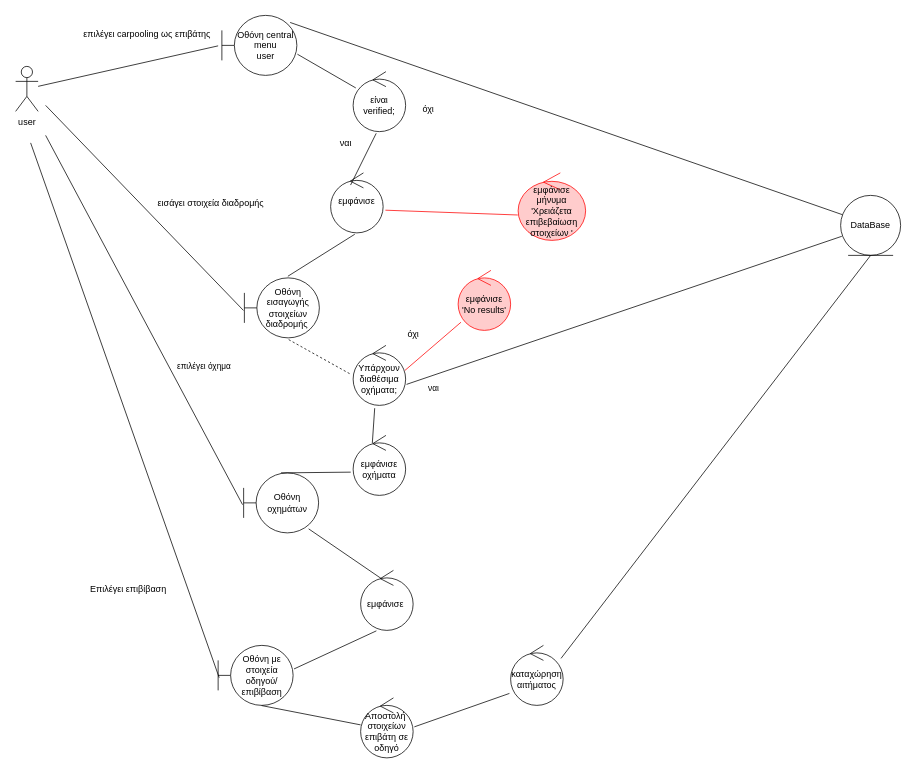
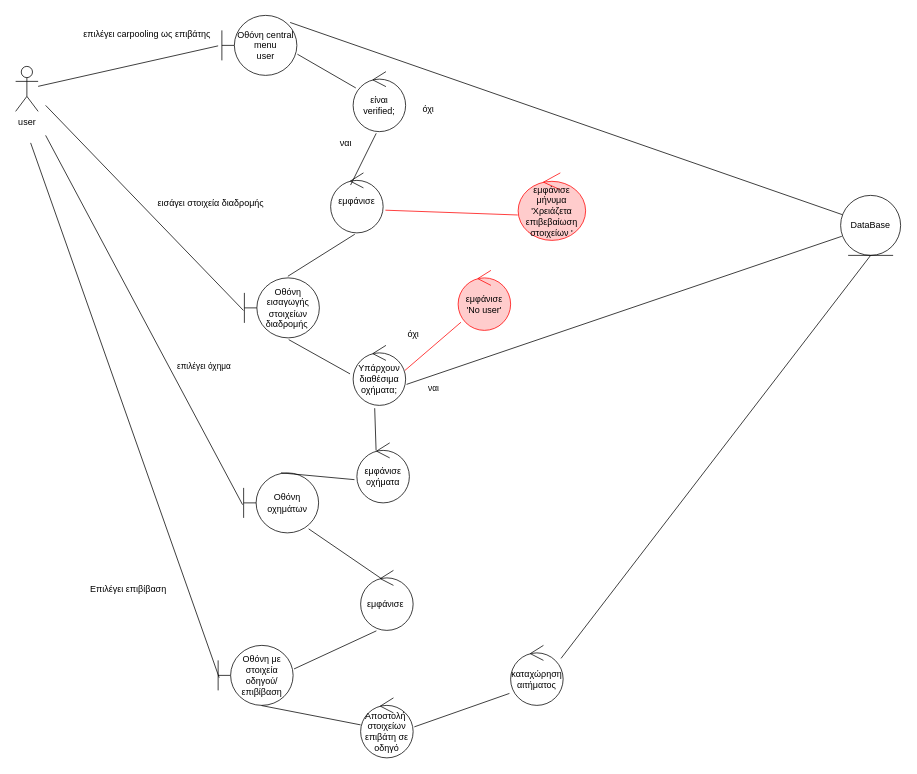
  <mxCell id="0" />
  <mxCell id="1" parent="0" />
  <mxCell id="2" value="user&lt;div&gt;&lt;br&gt;&lt;/div&gt;" style="shape=umlActor;verticalLabelPosition=bottom;verticalAlign=top;html=1;outlineConnect=0;" parent="1" vertex="1"><mxGeometry x="20" y="88" width="30" height="60" as="geometry" /></mxCell>
  <mxCell id="3" value="Οθόνη central menu&lt;div&gt;user&lt;/div&gt;" style="shape=umlBoundary;whiteSpace=wrap;html=1;" parent="1" vertex="1"><mxGeometry x="295" y="20" width="100" height="80" as="geometry" /></mxCell>
  <mxCell id="4" value="είναι verified;" style="ellipse;shape=umlControl;whiteSpace=wrap;html=1;" parent="1" vertex="1"><mxGeometry x="470" y="95" width="70" height="80" as="geometry" /></mxCell>
  <mxCell id="5" value="DataBase" style="ellipse;shape=umlEntity;whiteSpace=wrap;html=1;" parent="1" vertex="1"><mxGeometry x="1120" y="260" width="80" height="80" as="geometry" /></mxCell>
  <mxCell id="6" value="εμφάνισε&lt;div&gt;&lt;br&gt;&lt;/div&gt;" style="ellipse;shape=umlControl;whiteSpace=wrap;html=1;" parent="1" vertex="1"><mxGeometry x="440" y="230" width="70" height="80" as="geometry" /></mxCell>
  <mxCell id="7" value="Οθόνη εισαγωγής στοιχείων διαδρομής&amp;nbsp;" style="shape=umlBoundary;whiteSpace=wrap;html=1;" parent="1" vertex="1"><mxGeometry x="325" y="370" width="100" height="80" as="geometry" /></mxCell>
  <mxCell id="8" value="επιλέγει carpooling ως επιβάτης" style="text;html=1;align=center;verticalAlign=middle;resizable=0;points=[];autosize=1;strokeColor=none;fillColor=none;" parent="1" vertex="1"><mxGeometry x="100" y="30" width="190" height="30" as="geometry" /></mxCell>
  <mxCell id="9" value="εισάγει στοιχεία διαδρομής" style="text;html=1;align=center;verticalAlign=middle;resizable=0;points=[];autosize=1;strokeColor=none;fillColor=none;" parent="1" vertex="1"><mxGeometry x="200" y="255" width="160" height="30" as="geometry" /></mxCell>
- <mxCell id="10" value="εμφάνισε&lt;div&gt;οχήματα&lt;/div&gt;" style="ellipse;shape=umlControl;whiteSpace=wrap;html=1;" parent="1" vertex="1"><mxGeometry x="470" y="580" width="70" height="80" as="geometry" /></mxCell>
+ <mxCell id="10" value="εμφάνισε&lt;div&gt;οχήματα&lt;/div&gt;" style="ellipse;shape=umlControl;whiteSpace=wrap;html=1;" parent="1" vertex="1"><mxGeometry x="475" y="590" width="70" height="80" as="geometry" /></mxCell>
  <mxCell id="11" value="Οθόνη οχημάτων" style="shape=umlBoundary;whiteSpace=wrap;html=1;" parent="1" vertex="1"><mxGeometry x="324" y="630" width="100" height="80" as="geometry" /></mxCell>
  <mxCell id="12" value="εμφάνισε&amp;nbsp;" style="ellipse;shape=umlControl;whiteSpace=wrap;html=1;" parent="1" vertex="1"><mxGeometry x="480" y="760" width="70" height="80" as="geometry" /></mxCell>
  <mxCell id="13" value="Οθόνη με στοιχεία οδηγού/ επιβίβαση" style="shape=umlBoundary;whiteSpace=wrap;html=1;" parent="1" vertex="1"><mxGeometry x="290" y="860" width="100" height="80" as="geometry" /></mxCell>
  <mxCell id="14" value="Επιλέγει επιβίβαση" style="text;html=1;align=center;verticalAlign=middle;resizable=0;points=[];autosize=1;strokeColor=none;fillColor=none;" parent="1" vertex="1"><mxGeometry x="110" y="770" width="120" height="30" as="geometry" /></mxCell>
  <mxCell id="15" value="Αποστολή&amp;nbsp; στοιχείων επιβάτη σε οδηγό" style="ellipse;shape=umlControl;whiteSpace=wrap;html=1;" parent="1" vertex="1"><mxGeometry x="480" y="930" width="70" height="80" as="geometry" /></mxCell>
  <mxCell id="16" value="καταχώρηση&lt;div&gt;αιτήματος&lt;/div&gt;" style="ellipse;shape=umlControl;whiteSpace=wrap;html=1;" parent="1" vertex="1"><mxGeometry x="680" y="860" width="70" height="80" as="geometry" /></mxCell>
  <mxCell id="17" value="όχι" style="text;html=1;align=center;verticalAlign=middle;resizable=0;points=[];autosize=1;strokeColor=none;fillColor=none;" parent="1" vertex="1"><mxGeometry x="550" y="130" width="40" height="30" as="geometry" /></mxCell>
  <mxCell id="18" value="Υπάρχουν διαθέσιμα οχήματα;" style="ellipse;shape=umlControl;whiteSpace=wrap;html=1;" parent="1" vertex="1"><mxGeometry x="470" y="460" width="70" height="80" as="geometry" /></mxCell>
  <mxCell id="19" value="όχι" style="text;html=1;align=center;verticalAlign=middle;resizable=0;points=[];autosize=1;strokeColor=none;fillColor=none;" parent="1" vertex="1"><mxGeometry x="530" y="430" width="40" height="30" as="geometry" /></mxCell>
- <mxCell id="20" value="εμφάνισε&lt;div&gt;'No results'&lt;/div&gt;" style="ellipse;shape=umlControl;whiteSpace=wrap;html=1;strokeColor=#FF0000;fillColor=#FFCCCC;" parent="1" vertex="1"><mxGeometry x="610" y="360" width="70" height="80" as="geometry" /></mxCell>
+ <mxCell id="20" value="εμφάνισε&lt;div&gt;'No user'&lt;/div&gt;" style="ellipse;shape=umlControl;whiteSpace=wrap;html=1;strokeColor=#FF0000;fillColor=#FFCCCC;" parent="1" vertex="1"><mxGeometry x="610" y="360" width="70" height="80" as="geometry" /></mxCell>
  <mxCell id="21" value="" style="endArrow=none;html=1;rounded=0;entryX=-0.05;entryY=0.508;entryDx=0;entryDy=0;entryPerimeter=0;" parent="1" source="2" target="3" edge="1"><mxGeometry width="50" height="50" relative="1" as="geometry"><mxPoint x="130" y="110" as="sourcePoint" /><mxPoint x="240" y="70" as="targetPoint" /></mxGeometry></mxCell>
  <mxCell id="22" value="" style="endArrow=none;html=1;rounded=0;exitX=1.007;exitY=0.647;exitDx=0;exitDy=0;exitPerimeter=0;entryX=0.051;entryY=0.272;entryDx=0;entryDy=0;entryPerimeter=0;" parent="1" source="3" target="4" edge="1"><mxGeometry width="50" height="50" relative="1" as="geometry"><mxPoint x="540" y="280" as="sourcePoint" /><mxPoint x="590" y="230" as="targetPoint" /></mxGeometry></mxCell>
  <mxCell id="23" value="" style="endArrow=none;html=1;rounded=0;exitX=0.91;exitY=0.118;exitDx=0;exitDy=0;exitPerimeter=0;entryX=0.03;entryY=0.322;entryDx=0;entryDy=0;entryPerimeter=0;" parent="1" source="3" target="5" edge="1"><mxGeometry width="50" height="50" relative="1" as="geometry"><mxPoint x="570" y="150" as="sourcePoint" /><mxPoint x="620" y="100" as="targetPoint" /></mxGeometry></mxCell>
  <mxCell id="24" value="" style="endArrow=none;html=1;rounded=0;exitX=-0.005;exitY=0.624;exitDx=0;exitDy=0;entryX=1.044;entryY=0.622;entryDx=0;entryDy=0;entryPerimeter=0;strokeColor=#FF0000;exitPerimeter=0;" parent="1" source="43" target="6" edge="1"><mxGeometry width="50" height="50" relative="1" as="geometry"><mxPoint x="640" y="253" as="sourcePoint" /><mxPoint x="620" y="100" as="targetPoint" /></mxGeometry></mxCell>
  <mxCell id="25" value="" style="endArrow=none;html=1;rounded=0;exitX=0.986;exitY=0.418;exitDx=0;exitDy=0;exitPerimeter=0;strokeColor=#FF0000;entryX=0.055;entryY=0.864;entryDx=0;entryDy=0;entryPerimeter=0;" parent="1" source="18" target="20" edge="1"><mxGeometry width="50" height="50" relative="1" as="geometry"><mxPoint x="570" y="490" as="sourcePoint" /><mxPoint x="795" y="610" as="targetPoint" /></mxGeometry></mxCell>
  <mxCell id="26" value="" style="endArrow=none;html=1;rounded=0;entryX=0.44;entryY=1.028;entryDx=0;entryDy=0;entryPerimeter=0;exitX=0.38;exitY=0.203;exitDx=0;exitDy=0;exitPerimeter=0;" parent="1" source="6" target="4" edge="1"><mxGeometry width="50" height="50" relative="1" as="geometry"><mxPoint x="570" y="330" as="sourcePoint" /><mxPoint x="620" y="280" as="targetPoint" /><Array as="points" /></mxGeometry></mxCell>
  <mxCell id="27" value="" style="endArrow=none;html=1;rounded=0;exitX=0.46;exitY=1.023;exitDx=0;exitDy=0;exitPerimeter=0;entryX=0.58;entryY=-0.027;entryDx=0;entryDy=0;entryPerimeter=0;" parent="1" source="6" target="7" edge="1"><mxGeometry width="50" height="50" relative="1" as="geometry"><mxPoint x="570" y="330" as="sourcePoint" /><mxPoint x="620" y="280" as="targetPoint" /></mxGeometry></mxCell>
  <mxCell id="28" value="" style="endArrow=none;html=1;rounded=0;entryX=-0.012;entryY=0.543;entryDx=0;entryDy=0;entryPerimeter=0;" parent="1" target="7" edge="1"><mxGeometry width="50" height="50" relative="1" as="geometry"><mxPoint x="60" y="140" as="sourcePoint" /><mxPoint x="620" y="280" as="targetPoint" /></mxGeometry></mxCell>
- <mxCell id="29" value="" style="endArrow=none;html=1;rounded=0;exitX=0.591;exitY=1.029;exitDx=0;exitDy=0;exitPerimeter=0;entryX=-0.059;entryY=0.475;entryDx=0;entryDy=0;entryPerimeter=0;dashed=1;" parent="1" source="7" target="18" edge="1"><mxGeometry width="50" height="50" relative="1" as="geometry"><mxPoint x="590" y="520" as="sourcePoint" /><mxPoint x="640" y="470" as="targetPoint" /></mxGeometry></mxCell>
+ <mxCell id="29" value="" style="endArrow=none;html=1;rounded=0;exitX=0.591;exitY=1.029;exitDx=0;exitDy=0;exitPerimeter=0;entryX=-0.059;entryY=0.475;entryDx=0;entryDy=0;entryPerimeter=0;" parent="1" source="7" target="18" edge="1"><mxGeometry width="50" height="50" relative="1" as="geometry"><mxPoint x="590" y="520" as="sourcePoint" /><mxPoint x="640" y="470" as="targetPoint" /></mxGeometry></mxCell>
  <mxCell id="30" value="" style="endArrow=none;html=1;rounded=0;exitX=0.411;exitY=1.047;exitDx=0;exitDy=0;exitPerimeter=0;entryX=0.366;entryY=0.127;entryDx=0;entryDy=0;entryPerimeter=0;" parent="1" source="18" target="10" edge="1"><mxGeometry width="50" height="50" relative="1" as="geometry"><mxPoint x="590" y="620" as="sourcePoint" /><mxPoint x="640" y="570" as="targetPoint" /></mxGeometry></mxCell>
  <mxCell id="31" value="" style="endArrow=none;html=1;rounded=0;exitX=-0.046;exitY=0.613;exitDx=0;exitDy=0;exitPerimeter=0;entryX=0.498;entryY=0;entryDx=0;entryDy=0;entryPerimeter=0;" parent="1" source="10" target="11" edge="1"><mxGeometry width="50" height="50" relative="1" as="geometry"><mxPoint x="590" y="800" as="sourcePoint" /><mxPoint x="640" y="750" as="targetPoint" /></mxGeometry></mxCell>
  <mxCell id="32" value="" style="endArrow=none;html=1;rounded=0;entryX=-0.014;entryY=0.53;entryDx=0;entryDy=0;entryPerimeter=0;" parent="1" target="11" edge="1"><mxGeometry width="50" height="50" relative="1" as="geometry"><mxPoint x="60" y="180" as="sourcePoint" /><mxPoint x="640" y="520" as="targetPoint" /></mxGeometry></mxCell>
  <mxCell id="33" value="επιλέγει όχημα" style="edgeLabel;html=1;align=center;verticalAlign=middle;resizable=0;points=[];" parent="32" vertex="1" connectable="0"><mxGeometry x="0.307" y="19" relative="1" as="geometry"><mxPoint x="22" y="-6" as="offset" /></mxGeometry></mxCell>
  <mxCell id="34" value="" style="endArrow=none;html=1;rounded=0;exitX=0.867;exitY=0.933;exitDx=0;exitDy=0;exitPerimeter=0;entryX=0.403;entryY=0.142;entryDx=0;entryDy=0;entryPerimeter=0;" parent="1" source="11" target="12" edge="1"><mxGeometry width="50" height="50" relative="1" as="geometry"><mxPoint x="590" y="890" as="sourcePoint" /><mxPoint x="640" y="840" as="targetPoint" /></mxGeometry></mxCell>
  <mxCell id="35" value="" style="endArrow=none;html=1;rounded=0;exitX=0.014;exitY=0.538;exitDx=0;exitDy=0;exitPerimeter=0;" parent="1" source="13" edge="1"><mxGeometry width="50" height="50" relative="1" as="geometry"><mxPoint x="385" y="1015.76" as="sourcePoint" /><mxPoint x="40" y="190" as="targetPoint" /><Array as="points" /></mxGeometry></mxCell>
  <mxCell id="36" value="" style="endArrow=none;html=1;rounded=0;exitX=1.012;exitY=0.393;exitDx=0;exitDy=0;exitPerimeter=0;entryX=0.3;entryY=1.008;entryDx=0;entryDy=0;entryPerimeter=0;" parent="1" source="13" target="12" edge="1"><mxGeometry width="50" height="50" relative="1" as="geometry"><mxPoint x="480" y="910" as="sourcePoint" /><mxPoint x="540" y="970" as="targetPoint" /></mxGeometry></mxCell>
  <mxCell id="37" value="" style="endArrow=none;html=1;rounded=0;exitX=0.578;exitY=1.003;exitDx=0;exitDy=0;exitPerimeter=0;entryX=0;entryY=0.45;entryDx=0;entryDy=0;entryPerimeter=0;" parent="1" source="13" target="15" edge="1"><mxGeometry width="50" height="50" relative="1" as="geometry"><mxPoint x="480" y="910" as="sourcePoint" /><mxPoint x="480" y="1140" as="targetPoint" /></mxGeometry></mxCell>
  <mxCell id="38" value="ναι" style="text;html=1;align=center;verticalAlign=middle;resizable=0;points=[];autosize=1;strokeColor=none;fillColor=none;" parent="1" vertex="1"><mxGeometry x="440" y="175" width="40" height="30" as="geometry" /></mxCell>
  <mxCell id="39" value="" style="endArrow=none;html=1;rounded=0;exitX=1.017;exitY=0.65;exitDx=0;exitDy=0;exitPerimeter=0;entryX=0.02;entryY=0.682;entryDx=0;entryDy=0;entryPerimeter=0;" parent="1" source="18" target="5" edge="1"><mxGeometry width="50" height="50" relative="1" as="geometry"><mxPoint x="850" y="470" as="sourcePoint" /><mxPoint x="900" y="420" as="targetPoint" /><Array as="points" /></mxGeometry></mxCell>
  <mxCell id="40" value="ναι" style="edgeLabel;html=1;align=center;verticalAlign=middle;resizable=0;points=[];" parent="39" vertex="1" connectable="0"><mxGeometry x="-0.831" y="-8" relative="1" as="geometry"><mxPoint x="-16" y="14" as="offset" /></mxGeometry></mxCell>
  <mxCell id="41" value="" style="endArrow=none;html=1;rounded=0;exitX=1.023;exitY=0.483;exitDx=0;exitDy=0;exitPerimeter=0;entryX=-0.023;entryY=0.801;entryDx=0;entryDy=0;entryPerimeter=0;" parent="1" source="15" target="16" edge="1"><mxGeometry width="50" height="50" relative="1" as="geometry"><mxPoint x="620" y="980" as="sourcePoint" /><mxPoint x="670" y="930" as="targetPoint" /></mxGeometry></mxCell>
  <mxCell id="42" value="" style="endArrow=none;html=1;rounded=0;exitX=0.96;exitY=0.217;exitDx=0;exitDy=0;exitPerimeter=0;entryX=0.5;entryY=1;entryDx=0;entryDy=0;" parent="1" source="16" target="5" edge="1"><mxGeometry width="50" height="50" relative="1" as="geometry"><mxPoint x="790" y="830" as="sourcePoint" /><mxPoint x="840" y="780" as="targetPoint" /></mxGeometry></mxCell>
  <mxCell id="43" value="εμφάνισε&lt;div&gt;μήνυμα&lt;br&gt;&lt;div&gt;'Χρειάζετα επιβεβαίωση στοιχείων '&lt;/div&gt;&lt;/div&gt;" style="ellipse;shape=umlControl;whiteSpace=wrap;html=1;strokeColor=#FF0000;fillColor=#FFCCCC;" vertex="1" parent="1"><mxGeometry x="690" y="230" width="90" height="90" as="geometry" /></mxCell>
